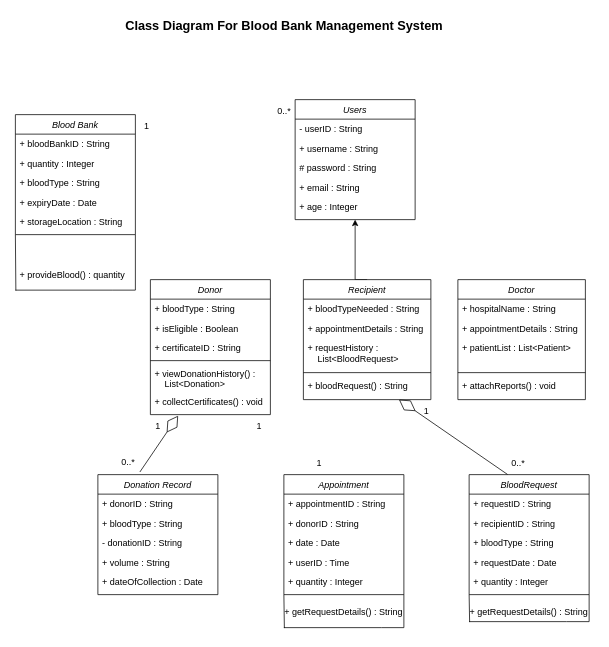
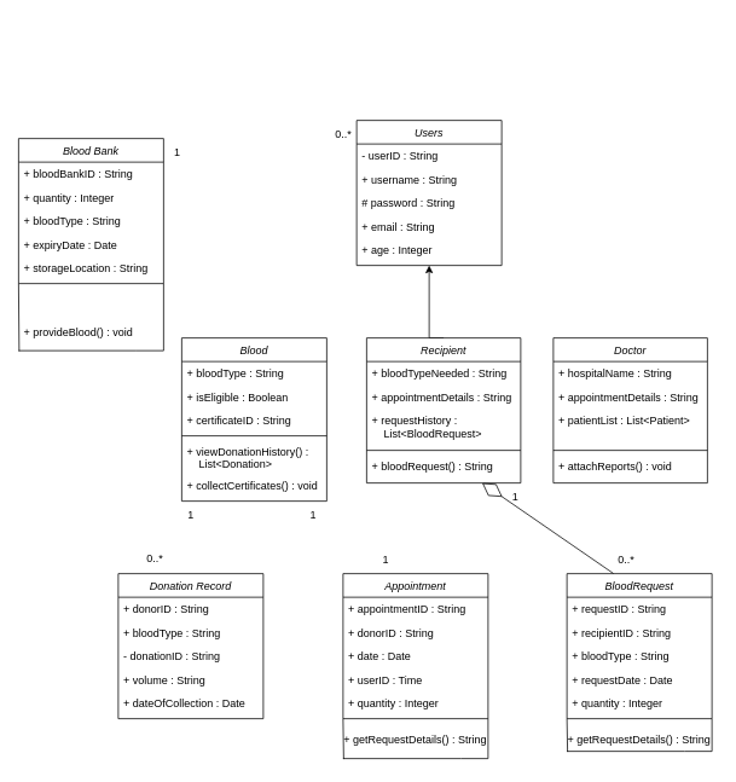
  <mxCell id="0" />
  <mxCell id="1" parent="0" />
  <mxCell id="2" value="Users" style="swimlane;fontStyle=2;align=center;verticalAlign=top;childLayout=stackLayout;horizontal=1;startSize=26;horizontalStack=0;resizeParent=1;resizeLast=0;collapsible=1;marginBottom=0;rounded=0;shadow=0;strokeWidth=1;" parent="1" vertex="1"><mxGeometry x="393" y="132" width="160" height="160" as="geometry"><mxRectangle x="550" y="140" width="160" height="26" as="alternateBounds" /></mxGeometry></mxCell>
  <mxCell id="3" value="- userID : String&#10;" style="text;align=left;verticalAlign=top;spacingLeft=4;spacingRight=4;overflow=hidden;rotatable=0;points=[[0,0.5],[1,0.5]];portConstraint=eastwest;" parent="2" vertex="1"><mxGeometry y="26" width="160" height="26" as="geometry" /></mxCell>
  <mxCell id="4" value="+ username : String                            " style="text;align=left;verticalAlign=top;spacingLeft=4;spacingRight=4;overflow=hidden;rotatable=0;points=[[0,0.5],[1,0.5]];portConstraint=eastwest;rounded=0;shadow=0;html=0;" parent="2" vertex="1"><mxGeometry y="52" width="160" height="26" as="geometry" /></mxCell>
  <mxCell id="5" value="# password : String" style="text;align=left;verticalAlign=top;spacingLeft=4;spacingRight=4;overflow=hidden;rotatable=0;points=[[0,0.5],[1,0.5]];portConstraint=eastwest;rounded=0;shadow=0;html=0;" parent="2" vertex="1"><mxGeometry y="78" width="160" height="26" as="geometry" /></mxCell>
  <mxCell id="6" value="+ email : String" style="text;align=left;verticalAlign=top;spacingLeft=4;spacingRight=4;overflow=hidden;rotatable=0;points=[[0,0.5],[1,0.5]];portConstraint=eastwest;rounded=0;shadow=0;html=0;" parent="2" vertex="1"><mxGeometry y="104" width="160" height="26" as="geometry" /></mxCell>
  <mxCell id="7" value="+ age : Integer" style="text;align=left;verticalAlign=top;spacingLeft=4;spacingRight=4;overflow=hidden;rotatable=0;points=[[0,0.5],[1,0.5]];portConstraint=eastwest;rounded=0;shadow=0;html=0;" parent="2" vertex="1"><mxGeometry y="130" width="160" height="26" as="geometry" /></mxCell>
- <mxCell id="8" value="Donor" style="swimlane;fontStyle=2;align=center;verticalAlign=top;childLayout=stackLayout;horizontal=1;startSize=26;horizontalStack=0;resizeParent=1;resizeLast=0;collapsible=1;marginBottom=0;rounded=0;shadow=0;strokeWidth=1;" vertex="1" parent="1"><mxGeometry x="200" y="372" width="160" height="180" as="geometry"><mxRectangle x="230" y="140" width="160" height="26" as="alternateBounds" /></mxGeometry></mxCell>
+ <mxCell id="8" value="Blood" style="swimlane;fontStyle=2;align=center;verticalAlign=top;childLayout=stackLayout;horizontal=1;startSize=26;horizontalStack=0;resizeParent=1;resizeLast=0;collapsible=1;marginBottom=0;rounded=0;shadow=0;strokeWidth=1;" vertex="1" parent="1"><mxGeometry x="200" y="372" width="160" height="180" as="geometry"><mxRectangle x="230" y="140" width="160" height="26" as="alternateBounds" /></mxGeometry></mxCell>
  <mxCell id="9" value="+ bloodType : String" style="text;align=left;verticalAlign=top;spacingLeft=4;spacingRight=4;overflow=hidden;rotatable=0;points=[[0,0.5],[1,0.5]];portConstraint=eastwest;" vertex="1" parent="8"><mxGeometry y="26" width="160" height="26" as="geometry" /></mxCell>
  <mxCell id="10" value="+ isEligible : Boolean" style="text;align=left;verticalAlign=top;spacingLeft=4;spacingRight=4;overflow=hidden;rotatable=0;points=[[0,0.5],[1,0.5]];portConstraint=eastwest;rounded=0;shadow=0;html=0;" vertex="1" parent="8"><mxGeometry y="52" width="160" height="26" as="geometry" /></mxCell>
  <mxCell id="11" value="+ certificateID : String" style="text;align=left;verticalAlign=top;spacingLeft=4;spacingRight=4;overflow=hidden;rotatable=0;points=[[0,0.5],[1,0.5]];portConstraint=eastwest;rounded=0;shadow=0;html=0;" vertex="1" parent="8"><mxGeometry y="78" width="160" height="26" as="geometry" /></mxCell>
  <mxCell id="12" value="" style="line;html=1;strokeWidth=1;align=left;verticalAlign=middle;spacingTop=-1;spacingLeft=3;spacingRight=3;rotatable=0;labelPosition=right;points=[];portConstraint=eastwest;" vertex="1" parent="8"><mxGeometry y="104" width="160" height="8" as="geometry" /></mxCell>
  <mxCell id="13" value="+ viewDonationHistory() :&#10;    List&lt;Donation&gt;&#10;" style="text;align=left;verticalAlign=top;spacingLeft=4;spacingRight=4;overflow=hidden;rotatable=0;points=[[0,0.5],[1,0.5]];portConstraint=eastwest;" vertex="1" parent="8"><mxGeometry y="112" width="160" height="38" as="geometry" /></mxCell>
  <mxCell id="14" value="+ collectCertificates() : void" style="text;align=left;verticalAlign=top;spacingLeft=4;spacingRight=4;overflow=hidden;rotatable=0;points=[[0,0.5],[1,0.5]];portConstraint=eastwest;" vertex="1" parent="8"><mxGeometry y="150" width="160" height="30" as="geometry" /></mxCell>
  <mxCell id="15" style="edgeStyle=orthogonalEdgeStyle;rounded=0;orthogonalLoop=1;jettySize=auto;html=1;exitX=0.5;exitY=0;exitDx=0;exitDy=0;entryX=0.5;entryY=1;entryDx=0;entryDy=0;" edge="1" parent="1" source="16" target="2"><mxGeometry relative="1" as="geometry"><Array as="points"><mxPoint x="473" y="372" /></Array></mxGeometry></mxCell>
  <mxCell id="16" value="Recipient" style="swimlane;fontStyle=2;align=center;verticalAlign=top;childLayout=stackLayout;horizontal=1;startSize=26;horizontalStack=0;resizeParent=1;resizeLast=0;collapsible=1;marginBottom=0;rounded=0;shadow=0;strokeWidth=1;" vertex="1" parent="1"><mxGeometry x="404" y="372" width="170" height="160" as="geometry"><mxRectangle x="230" y="140" width="160" height="26" as="alternateBounds" /></mxGeometry></mxCell>
  <mxCell id="17" value="+ bloodTypeNeeded : String" style="text;align=left;verticalAlign=top;spacingLeft=4;spacingRight=4;overflow=hidden;rotatable=0;points=[[0,0.5],[1,0.5]];portConstraint=eastwest;" vertex="1" parent="16"><mxGeometry y="26" width="170" height="26" as="geometry" /></mxCell>
  <mxCell id="18" value="+ appointmentDetails : String" style="text;align=left;verticalAlign=top;spacingLeft=4;spacingRight=4;overflow=hidden;rotatable=0;points=[[0,0.5],[1,0.5]];portConstraint=eastwest;rounded=0;shadow=0;html=0;" vertex="1" parent="16"><mxGeometry y="52" width="170" height="26" as="geometry" /></mxCell>
  <mxCell id="19" value="+ requestHistory : &#10;    List&lt;BloodRequest&gt;&#10;&#10;&#10; &#10;    &#10;" style="text;align=left;verticalAlign=top;spacingLeft=4;spacingRight=4;overflow=hidden;rotatable=0;points=[[0,0.5],[1,0.5]];portConstraint=eastwest;rounded=0;shadow=0;html=0;" vertex="1" parent="16"><mxGeometry y="78" width="170" height="42" as="geometry" /></mxCell>
  <mxCell id="20" value="" style="line;html=1;strokeWidth=1;align=left;verticalAlign=middle;spacingTop=-1;spacingLeft=3;spacingRight=3;rotatable=0;labelPosition=right;points=[];portConstraint=eastwest;" vertex="1" parent="16"><mxGeometry y="120" width="170" height="8" as="geometry" /></mxCell>
  <mxCell id="21" value="+ bloodRequest() : String" style="text;align=left;verticalAlign=top;spacingLeft=4;spacingRight=4;overflow=hidden;rotatable=0;points=[[0,0.5],[1,0.5]];portConstraint=eastwest;" vertex="1" parent="16"><mxGeometry y="128" width="170" height="30" as="geometry" /></mxCell>
  <mxCell id="22" value="Doctor" style="swimlane;fontStyle=2;align=center;verticalAlign=top;childLayout=stackLayout;horizontal=1;startSize=26;horizontalStack=0;resizeParent=1;resizeLast=0;collapsible=1;marginBottom=0;rounded=0;shadow=0;strokeWidth=1;" vertex="1" parent="1"><mxGeometry x="610" y="372" width="170" height="160" as="geometry"><mxRectangle x="230" y="140" width="160" height="26" as="alternateBounds" /></mxGeometry></mxCell>
  <mxCell id="23" value="+ hospitalName : String" style="text;align=left;verticalAlign=top;spacingLeft=4;spacingRight=4;overflow=hidden;rotatable=0;points=[[0,0.5],[1,0.5]];portConstraint=eastwest;" vertex="1" parent="22"><mxGeometry y="26" width="170" height="26" as="geometry" /></mxCell>
  <mxCell id="24" value="+ appointmentDetails : String" style="text;align=left;verticalAlign=top;spacingLeft=4;spacingRight=4;overflow=hidden;rotatable=0;points=[[0,0.5],[1,0.5]];portConstraint=eastwest;rounded=0;shadow=0;html=0;" vertex="1" parent="22"><mxGeometry y="52" width="170" height="26" as="geometry" /></mxCell>
  <mxCell id="25" value="+ patientList : List&lt;Patient&gt;&#10;&#10;&#10; &#10;    &#10;" style="text;align=left;verticalAlign=top;spacingLeft=4;spacingRight=4;overflow=hidden;rotatable=0;points=[[0,0.5],[1,0.5]];portConstraint=eastwest;rounded=0;shadow=0;html=0;" vertex="1" parent="22"><mxGeometry y="78" width="170" height="42" as="geometry" /></mxCell>
  <mxCell id="26" value="" style="line;html=1;strokeWidth=1;align=left;verticalAlign=middle;spacingTop=-1;spacingLeft=3;spacingRight=3;rotatable=0;labelPosition=right;points=[];portConstraint=eastwest;" vertex="1" parent="22"><mxGeometry y="120" width="170" height="8" as="geometry" /></mxCell>
  <mxCell id="27" value="+ attachReports() : void" style="text;align=left;verticalAlign=top;spacingLeft=4;spacingRight=4;overflow=hidden;rotatable=0;points=[[0,0.5],[1,0.5]];portConstraint=eastwest;" vertex="1" parent="22"><mxGeometry y="128" width="170" height="30" as="geometry" /></mxCell>
  <mxCell id="28" style="edgeStyle=orthogonalEdgeStyle;rounded=0;orthogonalLoop=1;jettySize=auto;html=1;exitX=1;exitY=1;exitDx=0;exitDy=0;endArrow=none;endFill=0;" edge="1" parent="1" source="29" target="35"><mxGeometry relative="1" as="geometry" /></mxCell>
  <mxCell id="29" value="BloodRequest" style="swimlane;fontStyle=2;align=center;verticalAlign=top;childLayout=stackLayout;horizontal=1;startSize=26;horizontalStack=0;resizeParent=1;resizeLast=0;collapsible=1;marginBottom=0;rounded=0;shadow=0;strokeWidth=1;" vertex="1" parent="1"><mxGeometry x="625" y="632" width="160" height="160" as="geometry"><mxRectangle x="550" y="140" width="160" height="26" as="alternateBounds" /></mxGeometry></mxCell>
  <mxCell id="30" value="+ requestID : String&#10;" style="text;align=left;verticalAlign=top;spacingLeft=4;spacingRight=4;overflow=hidden;rotatable=0;points=[[0,0.5],[1,0.5]];portConstraint=eastwest;" vertex="1" parent="29"><mxGeometry y="26" width="160" height="26" as="geometry" /></mxCell>
  <mxCell id="31" value="+ recipientID : String                            " style="text;align=left;verticalAlign=top;spacingLeft=4;spacingRight=4;overflow=hidden;rotatable=0;points=[[0,0.5],[1,0.5]];portConstraint=eastwest;rounded=0;shadow=0;html=0;" vertex="1" parent="29"><mxGeometry y="52" width="160" height="26" as="geometry" /></mxCell>
  <mxCell id="32" value="+ bloodType : String" style="text;align=left;verticalAlign=top;spacingLeft=4;spacingRight=4;overflow=hidden;rotatable=0;points=[[0,0.5],[1,0.5]];portConstraint=eastwest;rounded=0;shadow=0;html=0;" vertex="1" parent="29"><mxGeometry y="78" width="160" height="26" as="geometry" /></mxCell>
  <mxCell id="33" value="+ requestDate : Date" style="text;align=left;verticalAlign=top;spacingLeft=4;spacingRight=4;overflow=hidden;rotatable=0;points=[[0,0.5],[1,0.5]];portConstraint=eastwest;rounded=0;shadow=0;html=0;" vertex="1" parent="29"><mxGeometry y="104" width="160" height="26" as="geometry" /></mxCell>
  <mxCell id="34" value="+ quantity : Integer" style="text;align=left;verticalAlign=top;spacingLeft=4;spacingRight=4;overflow=hidden;rotatable=0;points=[[0,0.5],[1,0.5]];portConstraint=eastwest;rounded=0;shadow=0;html=0;" vertex="1" parent="29"><mxGeometry y="130" width="160" height="26" as="geometry" /></mxCell>
  <mxCell id="35" value="" style="line;html=1;strokeWidth=1;align=left;verticalAlign=middle;spacingTop=-1;spacingLeft=3;spacingRight=3;rotatable=0;labelPosition=right;points=[];portConstraint=eastwest;" vertex="1" parent="1"><mxGeometry x="625" y="824" width="130" height="8" as="geometry" /></mxCell>
  <mxCell id="36" value="+ getRequestDetails() : String" style="text;align=left;verticalAlign=top;spacingLeft=4;spacingRight=4;overflow=hidden;rotatable=0;points=[[0,0.5],[1,0.5]];portConstraint=eastwest;" vertex="1" parent="1"><mxGeometry x="620" y="802" width="170" height="30" as="geometry" /></mxCell>
  <mxCell id="37" style="rounded=0;orthogonalLoop=1;jettySize=auto;html=1;exitX=0;exitY=1;exitDx=0;exitDy=0;strokeColor=default;endArrow=none;endFill=0;entryX=0.005;entryY=0.573;entryDx=0;entryDy=0;entryPerimeter=0;" edge="1" parent="1" source="29" target="35"><mxGeometry relative="1" as="geometry"><mxPoint x="619" y="862" as="targetPoint" /></mxGeometry></mxCell>
  <mxCell id="38" value="1" style="text;html=1;align=center;verticalAlign=middle;resizable=0;points=[];autosize=1;strokeColor=none;fillColor=none;" vertex="1" parent="1"><mxGeometry x="553" y="532" width="30" height="30" as="geometry" /></mxCell>
  <mxCell id="39" value="0..*" style="text;html=1;align=center;verticalAlign=middle;resizable=0;points=[];autosize=1;strokeColor=none;fillColor=none;" vertex="1" parent="1"><mxGeometry x="670" y="602" width="40" height="30" as="geometry" /></mxCell>
  <mxCell id="40" style="edgeStyle=orthogonalEdgeStyle;rounded=0;orthogonalLoop=1;jettySize=auto;html=1;exitX=1;exitY=1;exitDx=0;exitDy=0;endArrow=none;endFill=0;" edge="1" parent="1" source="41" target="47"><mxGeometry relative="1" as="geometry"><Array as="points"><mxPoint x="538" y="836" /></Array></mxGeometry></mxCell>
  <mxCell id="41" value="Appointment" style="swimlane;fontStyle=2;align=center;verticalAlign=top;childLayout=stackLayout;horizontal=1;startSize=26;horizontalStack=0;resizeParent=1;resizeLast=0;collapsible=1;marginBottom=0;rounded=0;shadow=0;strokeWidth=1;" vertex="1" parent="1"><mxGeometry x="378" y="632" width="160" height="160" as="geometry"><mxRectangle x="550" y="140" width="160" height="26" as="alternateBounds" /></mxGeometry></mxCell>
  <mxCell id="42" value="+ appointmentID : String&#10;" style="text;align=left;verticalAlign=top;spacingLeft=4;spacingRight=4;overflow=hidden;rotatable=0;points=[[0,0.5],[1,0.5]];portConstraint=eastwest;" vertex="1" parent="41"><mxGeometry y="26" width="160" height="26" as="geometry" /></mxCell>
  <mxCell id="43" value="+ donorID : String                            " style="text;align=left;verticalAlign=top;spacingLeft=4;spacingRight=4;overflow=hidden;rotatable=0;points=[[0,0.5],[1,0.5]];portConstraint=eastwest;rounded=0;shadow=0;html=0;" vertex="1" parent="41"><mxGeometry y="52" width="160" height="26" as="geometry" /></mxCell>
  <mxCell id="44" value="+ date : Date" style="text;align=left;verticalAlign=top;spacingLeft=4;spacingRight=4;overflow=hidden;rotatable=0;points=[[0,0.5],[1,0.5]];portConstraint=eastwest;rounded=0;shadow=0;html=0;" vertex="1" parent="41"><mxGeometry y="78" width="160" height="26" as="geometry" /></mxCell>
  <mxCell id="45" value="+ userID : Time" style="text;align=left;verticalAlign=top;spacingLeft=4;spacingRight=4;overflow=hidden;rotatable=0;points=[[0,0.5],[1,0.5]];portConstraint=eastwest;rounded=0;shadow=0;html=0;" vertex="1" parent="41"><mxGeometry y="104" width="160" height="26" as="geometry" /></mxCell>
  <mxCell id="46" value="+ quantity : Integer" style="text;align=left;verticalAlign=top;spacingLeft=4;spacingRight=4;overflow=hidden;rotatable=0;points=[[0,0.5],[1,0.5]];portConstraint=eastwest;rounded=0;shadow=0;html=0;" vertex="1" parent="41"><mxGeometry y="130" width="160" height="26" as="geometry" /></mxCell>
  <mxCell id="47" value="" style="line;html=1;strokeWidth=1;align=left;verticalAlign=middle;spacingTop=-1;spacingLeft=3;spacingRight=3;rotatable=0;labelPosition=right;points=[];portConstraint=eastwest;" vertex="1" parent="1"><mxGeometry x="378" y="832" width="130" height="8" as="geometry" /></mxCell>
  <mxCell id="48" value="+ getRequestDetails() : String" style="text;align=left;verticalAlign=top;spacingLeft=4;spacingRight=4;overflow=hidden;rotatable=0;points=[[0,0.5],[1,0.5]];portConstraint=eastwest;" vertex="1" parent="1"><mxGeometry x="373" y="802" width="170" height="30" as="geometry" /></mxCell>
  <mxCell id="49" style="rounded=0;orthogonalLoop=1;jettySize=auto;html=1;exitX=0;exitY=1;exitDx=0;exitDy=0;strokeColor=default;endArrow=none;endFill=0;entryX=0.005;entryY=0.573;entryDx=0;entryDy=0;entryPerimeter=0;" edge="1" parent="1" source="41" target="47"><mxGeometry relative="1" as="geometry"><mxPoint x="407" y="884" as="targetPoint" /></mxGeometry></mxCell>
  <mxCell id="50" value="1" style="text;html=1;align=center;verticalAlign=middle;resizable=0;points=[];autosize=1;strokeColor=none;fillColor=none;" vertex="1" parent="1"><mxGeometry x="330" y="552" width="30" height="30" as="geometry" /></mxCell>
  <mxCell id="51" value="1" style="text;html=1;align=center;verticalAlign=middle;resizable=0;points=[];autosize=1;strokeColor=none;fillColor=none;" vertex="1" parent="1"><mxGeometry x="410" y="602" width="30" height="30" as="geometry" /></mxCell>
  <mxCell id="52" style="edgeStyle=orthogonalEdgeStyle;rounded=0;orthogonalLoop=1;jettySize=auto;html=1;exitX=1;exitY=1;exitDx=0;exitDy=0;endArrow=none;endFill=0;" edge="1" parent="1" source="53" target="59"><mxGeometry relative="1" as="geometry" /></mxCell>
  <mxCell id="53" value="Blood Bank" style="swimlane;fontStyle=2;align=center;verticalAlign=top;childLayout=stackLayout;horizontal=1;startSize=26;horizontalStack=0;resizeParent=1;resizeLast=0;collapsible=1;marginBottom=0;rounded=0;shadow=0;strokeWidth=1;" vertex="1" parent="1"><mxGeometry x="20" y="152" width="160" height="160" as="geometry"><mxRectangle x="550" y="140" width="160" height="26" as="alternateBounds" /></mxGeometry></mxCell>
  <mxCell id="54" value="+ bloodBankID : String&#10;" style="text;align=left;verticalAlign=top;spacingLeft=4;spacingRight=4;overflow=hidden;rotatable=0;points=[[0,0.5],[1,0.5]];portConstraint=eastwest;" vertex="1" parent="53"><mxGeometry y="26" width="160" height="26" as="geometry" /></mxCell>
  <mxCell id="55" value="+ quantity : Integer                            " style="text;align=left;verticalAlign=top;spacingLeft=4;spacingRight=4;overflow=hidden;rotatable=0;points=[[0,0.5],[1,0.5]];portConstraint=eastwest;rounded=0;shadow=0;html=0;" vertex="1" parent="53"><mxGeometry y="52" width="160" height="26" as="geometry" /></mxCell>
  <mxCell id="56" value="+ bloodType : String" style="text;align=left;verticalAlign=top;spacingLeft=4;spacingRight=4;overflow=hidden;rotatable=0;points=[[0,0.5],[1,0.5]];portConstraint=eastwest;rounded=0;shadow=0;html=0;" vertex="1" parent="53"><mxGeometry y="78" width="160" height="26" as="geometry" /></mxCell>
  <mxCell id="57" value="+ expiryDate : Date" style="text;align=left;verticalAlign=top;spacingLeft=4;spacingRight=4;overflow=hidden;rotatable=0;points=[[0,0.5],[1,0.5]];portConstraint=eastwest;rounded=0;shadow=0;html=0;" vertex="1" parent="53"><mxGeometry y="104" width="160" height="26" as="geometry" /></mxCell>
  <mxCell id="58" value="+ storageLocation : String" style="text;align=left;verticalAlign=top;spacingLeft=4;spacingRight=4;overflow=hidden;rotatable=0;points=[[0,0.5],[1,0.5]];portConstraint=eastwest;rounded=0;shadow=0;html=0;" vertex="1" parent="53"><mxGeometry y="130" width="160" height="26" as="geometry" /></mxCell>
  <mxCell id="59" value="" style="line;html=1;strokeWidth=1;align=left;verticalAlign=middle;spacingTop=-1;spacingLeft=3;spacingRight=3;rotatable=0;labelPosition=right;points=[];portConstraint=eastwest;" vertex="1" parent="1"><mxGeometry x="20" y="382" width="130" height="8" as="geometry" /></mxCell>
  <mxCell id="60" style="rounded=0;orthogonalLoop=1;jettySize=auto;html=1;exitX=0;exitY=1;exitDx=0;exitDy=0;strokeColor=default;endArrow=none;endFill=0;entryX=0.005;entryY=0.573;entryDx=0;entryDy=0;entryPerimeter=0;" edge="1" parent="1" source="53" target="59"><mxGeometry relative="1" as="geometry"><mxPoint x="34" y="352" as="targetPoint" /></mxGeometry></mxCell>
  <mxCell id="61" value="1" style="text;html=1;align=center;verticalAlign=middle;resizable=0;points=[];autosize=1;strokeColor=none;fillColor=none;" vertex="1" parent="1"><mxGeometry x="180" y="152" width="30" height="30" as="geometry" /></mxCell>
  <mxCell id="62" value="0..*" style="text;html=1;align=center;verticalAlign=middle;resizable=0;points=[];autosize=1;strokeColor=none;fillColor=none;" vertex="1" parent="1"><mxGeometry x="358" y="132" width="40" height="30" as="geometry" /></mxCell>
- <mxCell id="63" value="+ provideBlood() : quantity&#10;" style="text;align=left;verticalAlign=top;spacingLeft=4;spacingRight=4;overflow=hidden;rotatable=0;points=[[0,0.5],[1,0.5]];portConstraint=eastwest;" vertex="1" parent="1"><mxGeometry x="20" y="352" width="160" height="38" as="geometry" /></mxCell>
+ <mxCell id="63" value="+ provideBlood() : void&#10;" style="text;align=left;verticalAlign=top;spacingLeft=4;spacingRight=4;overflow=hidden;rotatable=0;points=[[0,0.5],[1,0.5]];portConstraint=eastwest;" vertex="1" parent="1"><mxGeometry x="20" y="352" width="160" height="38" as="geometry" /></mxCell>
  <mxCell id="64" value="" style="endArrow=diamondThin;endFill=0;endSize=24;html=1;rounded=0;exitX=0.156;exitY=0.993;exitDx=0;exitDy=0;exitPerimeter=0;entryX=0.75;entryY=1;entryDx=0;entryDy=0;" edge="1" parent="1" source="39" target="16"><mxGeometry width="160" relative="1" as="geometry"><mxPoint x="657" y="582" as="sourcePoint" /><mxPoint x="640" y="542" as="targetPoint" /></mxGeometry></mxCell>
  <mxCell id="65" value="Donation Record" style="swimlane;fontStyle=2;align=center;verticalAlign=top;childLayout=stackLayout;horizontal=1;startSize=26;horizontalStack=0;resizeParent=1;resizeLast=0;collapsible=1;marginBottom=0;rounded=0;shadow=0;strokeWidth=1;" vertex="1" parent="1"><mxGeometry x="130" y="632" width="160" height="160" as="geometry"><mxRectangle x="550" y="140" width="160" height="26" as="alternateBounds" /></mxGeometry></mxCell>
  <mxCell id="66" value="+ donorID : String&#10;" style="text;align=left;verticalAlign=top;spacingLeft=4;spacingRight=4;overflow=hidden;rotatable=0;points=[[0,0.5],[1,0.5]];portConstraint=eastwest;" vertex="1" parent="65"><mxGeometry y="26" width="160" height="26" as="geometry" /></mxCell>
  <mxCell id="67" value="+ bloodType : String                            " style="text;align=left;verticalAlign=top;spacingLeft=4;spacingRight=4;overflow=hidden;rotatable=0;points=[[0,0.5],[1,0.5]];portConstraint=eastwest;rounded=0;shadow=0;html=0;" vertex="1" parent="65"><mxGeometry y="52" width="160" height="26" as="geometry" /></mxCell>
  <mxCell id="68" value="- donationID : String" style="text;align=left;verticalAlign=top;spacingLeft=4;spacingRight=4;overflow=hidden;rotatable=0;points=[[0,0.5],[1,0.5]];portConstraint=eastwest;rounded=0;shadow=0;html=0;" vertex="1" parent="65"><mxGeometry y="78" width="160" height="26" as="geometry" /></mxCell>
  <mxCell id="69" value="+ volume : String" style="text;align=left;verticalAlign=top;spacingLeft=4;spacingRight=4;overflow=hidden;rotatable=0;points=[[0,0.5],[1,0.5]];portConstraint=eastwest;rounded=0;shadow=0;html=0;" vertex="1" parent="65"><mxGeometry y="104" width="160" height="26" as="geometry" /></mxCell>
  <mxCell id="70" value="+ dateOfCollection : Date" style="text;align=left;verticalAlign=top;spacingLeft=4;spacingRight=4;overflow=hidden;rotatable=0;points=[[0,0.5],[1,0.5]];portConstraint=eastwest;rounded=0;shadow=0;html=0;" vertex="1" parent="65"><mxGeometry y="130" width="160" height="26" as="geometry" /></mxCell>
- <mxCell id="71" value="" style="endArrow=diamondThin;endFill=0;endSize=24;html=1;rounded=0;exitX=0.35;exitY=-0.022;exitDx=0;exitDy=0;exitPerimeter=0;entryX=0.231;entryY=1.05;entryDx=0;entryDy=0;entryPerimeter=0;" edge="1" parent="1" source="65" target="14"><mxGeometry width="160" relative="1" as="geometry"><mxPoint x="5" y="742" as="sourcePoint" /><mxPoint x="-140" y="642" as="targetPoint" /></mxGeometry></mxCell>
  <mxCell id="72" value="1" style="text;html=1;align=center;verticalAlign=middle;resizable=0;points=[];autosize=1;strokeColor=none;fillColor=none;" vertex="1" parent="1"><mxGeometry x="195" y="552" width="30" height="30" as="geometry" /></mxCell>
  <mxCell id="73" value="0..*" style="text;html=1;align=center;verticalAlign=middle;resizable=0;points=[];autosize=1;strokeColor=none;fillColor=none;" vertex="1" parent="1"><mxGeometry x="150" y="600" width="40" height="30" as="geometry" /></mxCell>
- <mxCell id="74" value="&lt;b&gt;&lt;font style=&quot;font-size: 17px;&quot;&gt;Class Diagram For Blood Bank Management System&lt;/font&gt;&lt;/b&gt;" style="text;html=1;align=center;verticalAlign=middle;resizable=0;points=[];autosize=1;strokeColor=none;fillColor=none;" vertex="1" parent="1"><mxGeometry x="153" y="20" width="450" height="30" as="geometry" /></mxCell>
